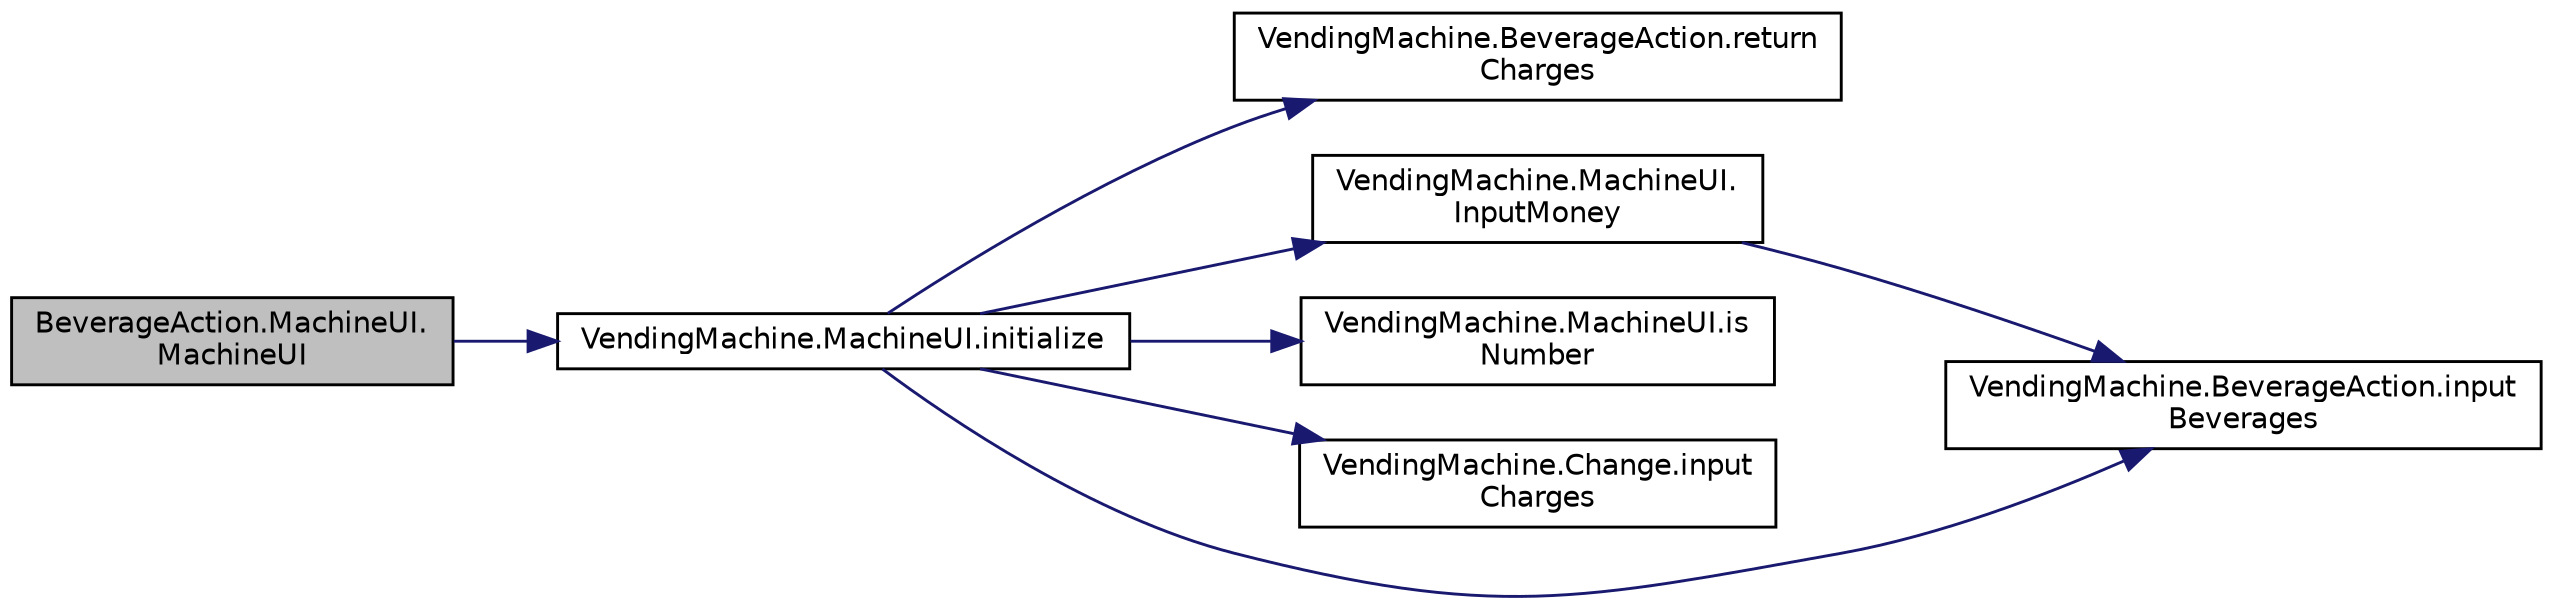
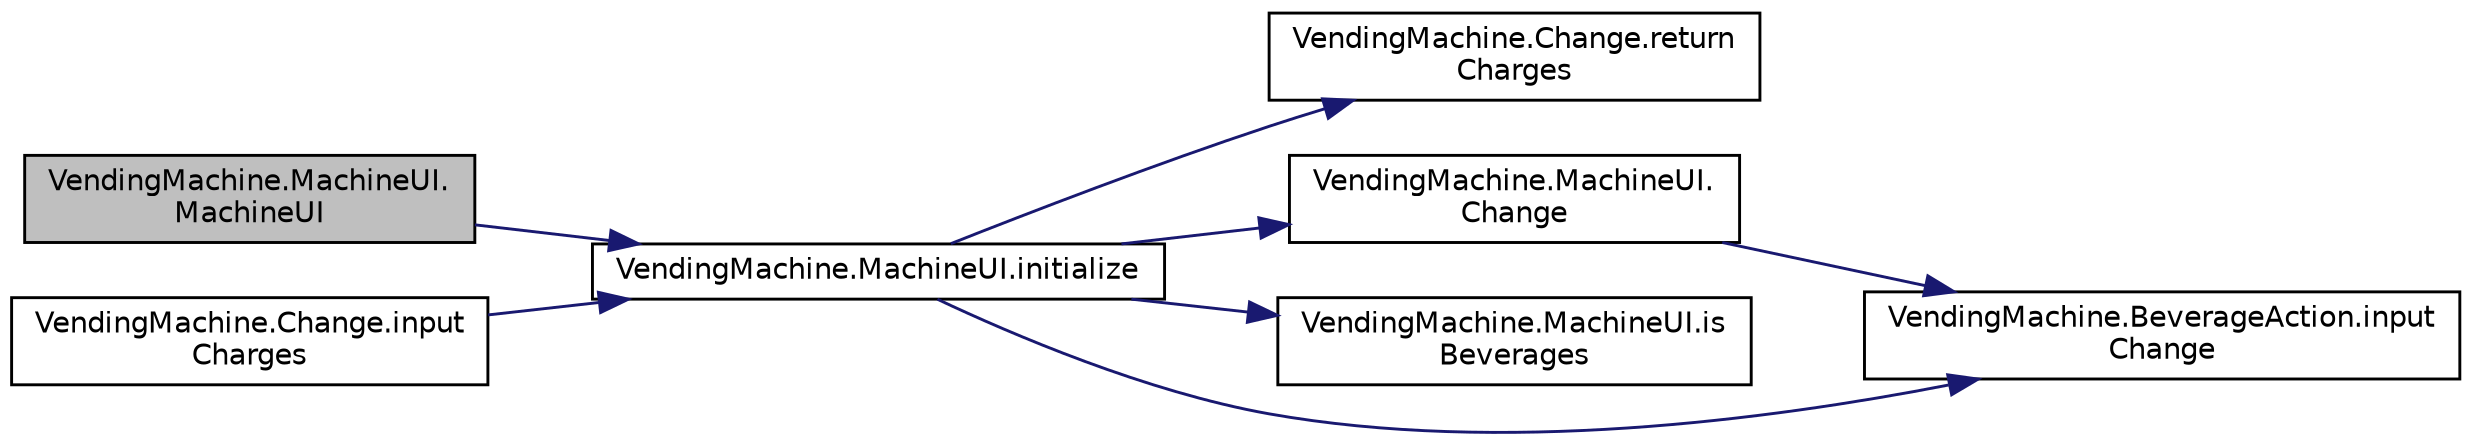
  digraph {
    rankdir=LR
    node [color=black fillcolor=white fontname=Helvetica fontsize=10 shape=record style=filled]
    edge [color=midnightblue fontname=Helvetica fontsize=10 labelfontname=Helvetica labelfontsize=10 style=solid]
-   n1 [fillcolor=grey75 fontcolor=black height=0.2 label="BeverageAction.MachineUI.\lMachineUI" width=0.4]
+   n1 [fillcolor=grey75 fontcolor=black height=0.2 label="VendingMachine.MachineUI.\lMachineUI" width=0.4]
    n2 [height=0.2 label="VendingMachine.MachineUI.initialize" width=0.4]
-   n3 [height=0.2 label="VendingMachine.BeverageAction.return\lCharges" width=0.4]
-   n4 [height=0.2 label="VendingMachine.MachineUI.\lInputMoney" width=0.4]
-   n5 [height=0.2 label="VendingMachine.MachineUI.is\lNumber" width=0.4]
+   n3 [height=0.2 label="VendingMachine.Change.return\lCharges" width=0.4]
+   n4 [height=0.2 label="VendingMachine.MachineUI.\lChange" width=0.4]
+   n5 [height=0.2 label="VendingMachine.MachineUI.is\lBeverages" width=0.4]
    n6 [height=0.2 label="VendingMachine.Change.input\lCharges" width=0.4]
-   n7 [height=0.2 label="VendingMachine.BeverageAction.input\lBeverages" width=0.4]
+   n7 [height=0.2 label="VendingMachine.BeverageAction.input\lChange" width=0.4]
    n1 -> n2
    n2 -> n3
    n2 -> n4
    n2 -> n5
-   n2 -> n6
+   n6 -> n2
    n2 -> n7
    n4 -> n7
  }
